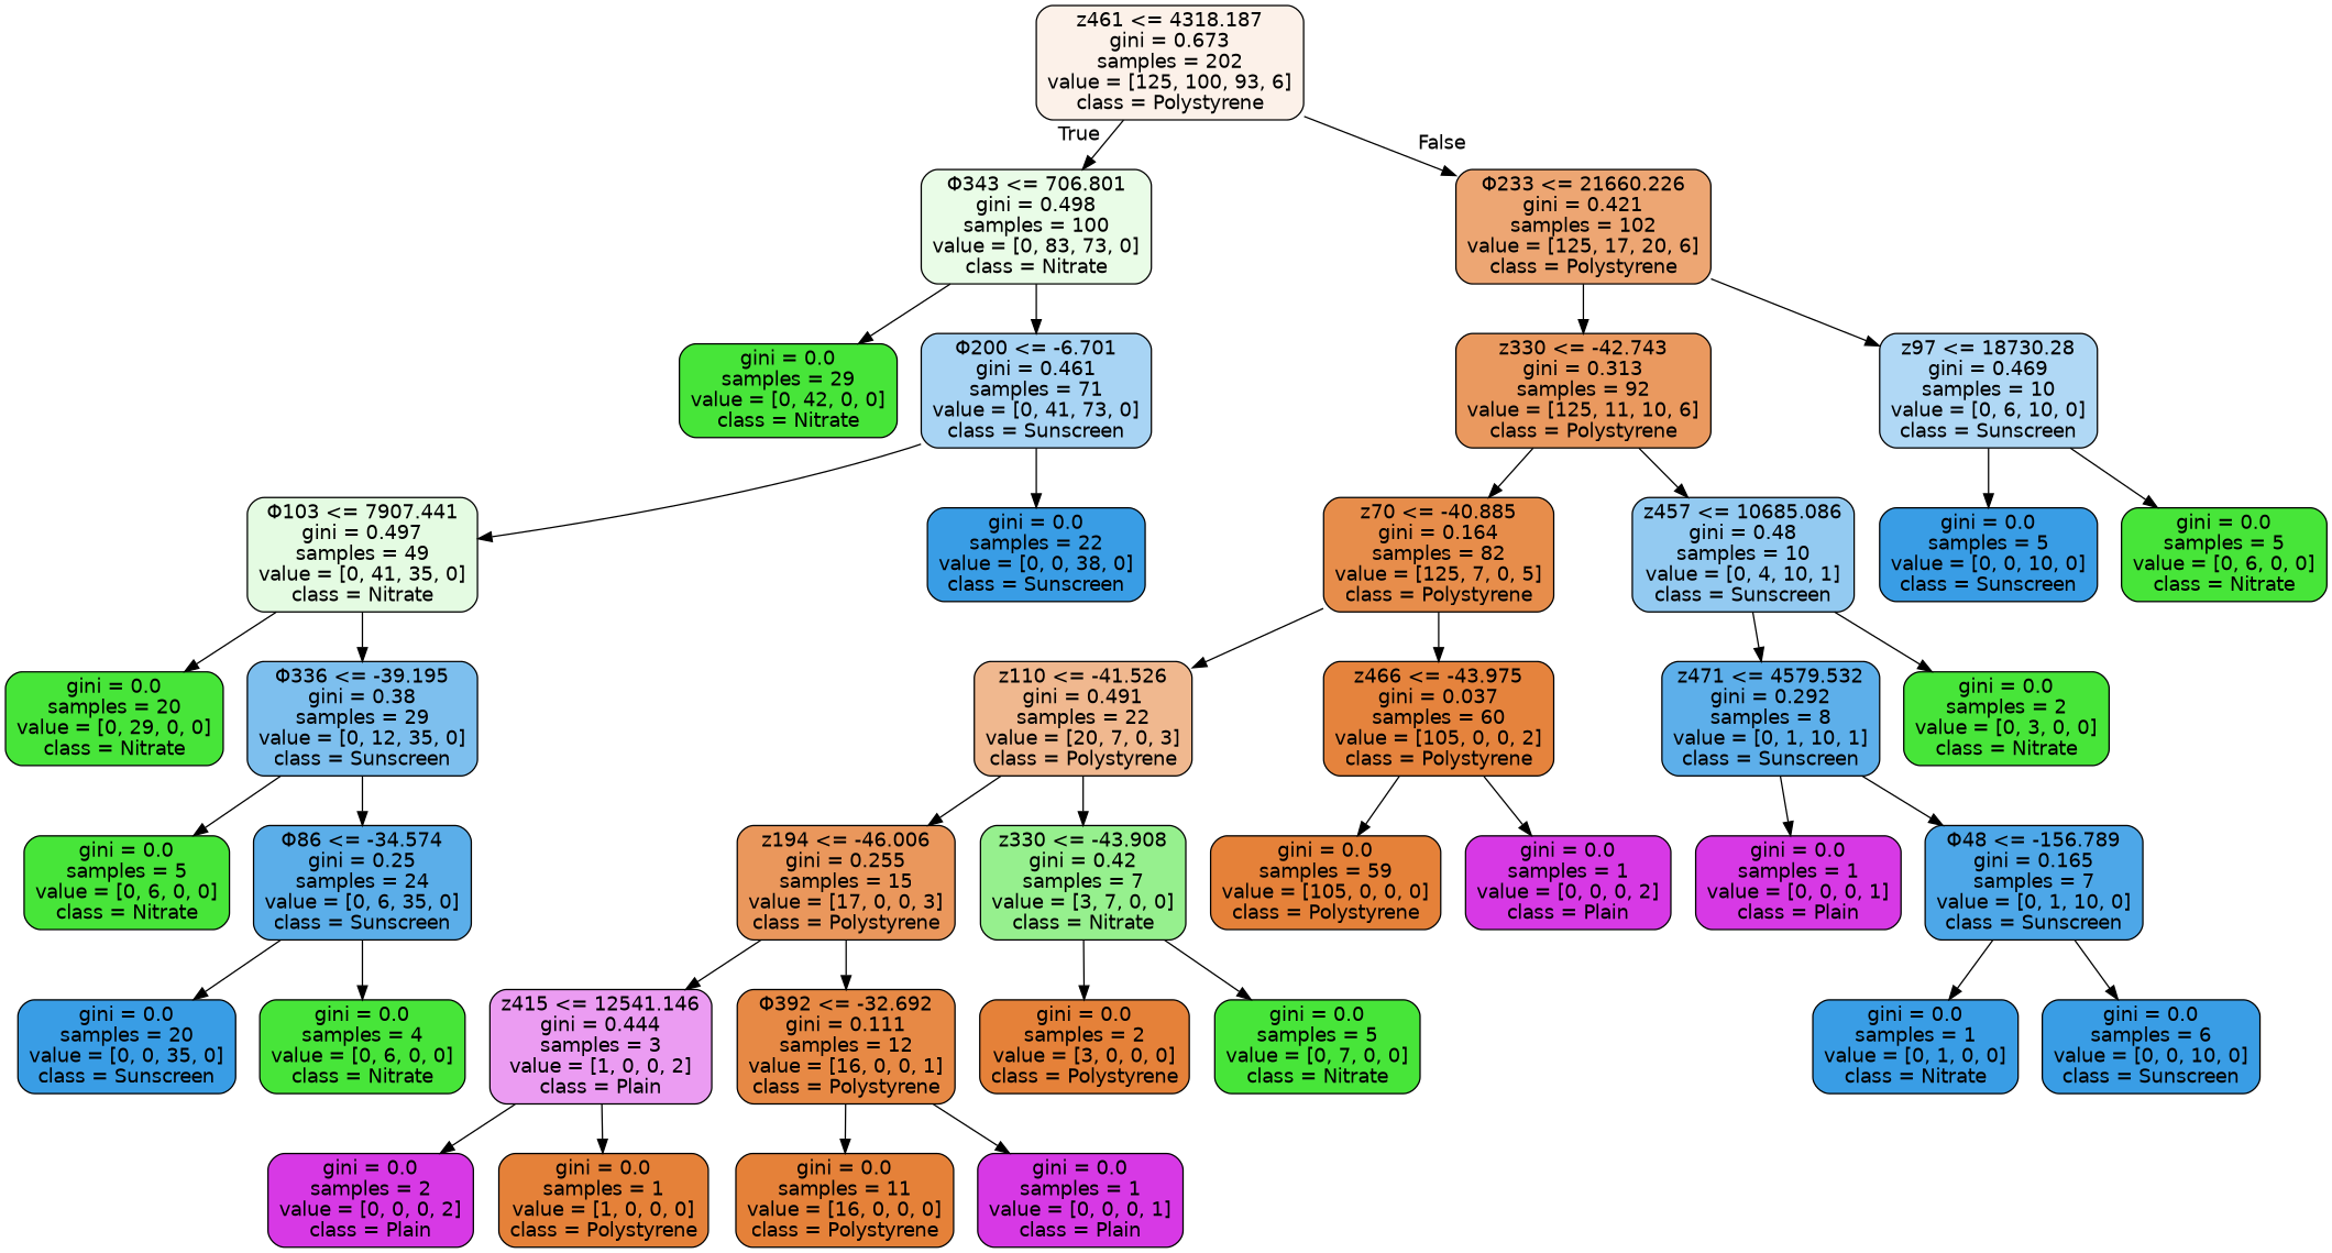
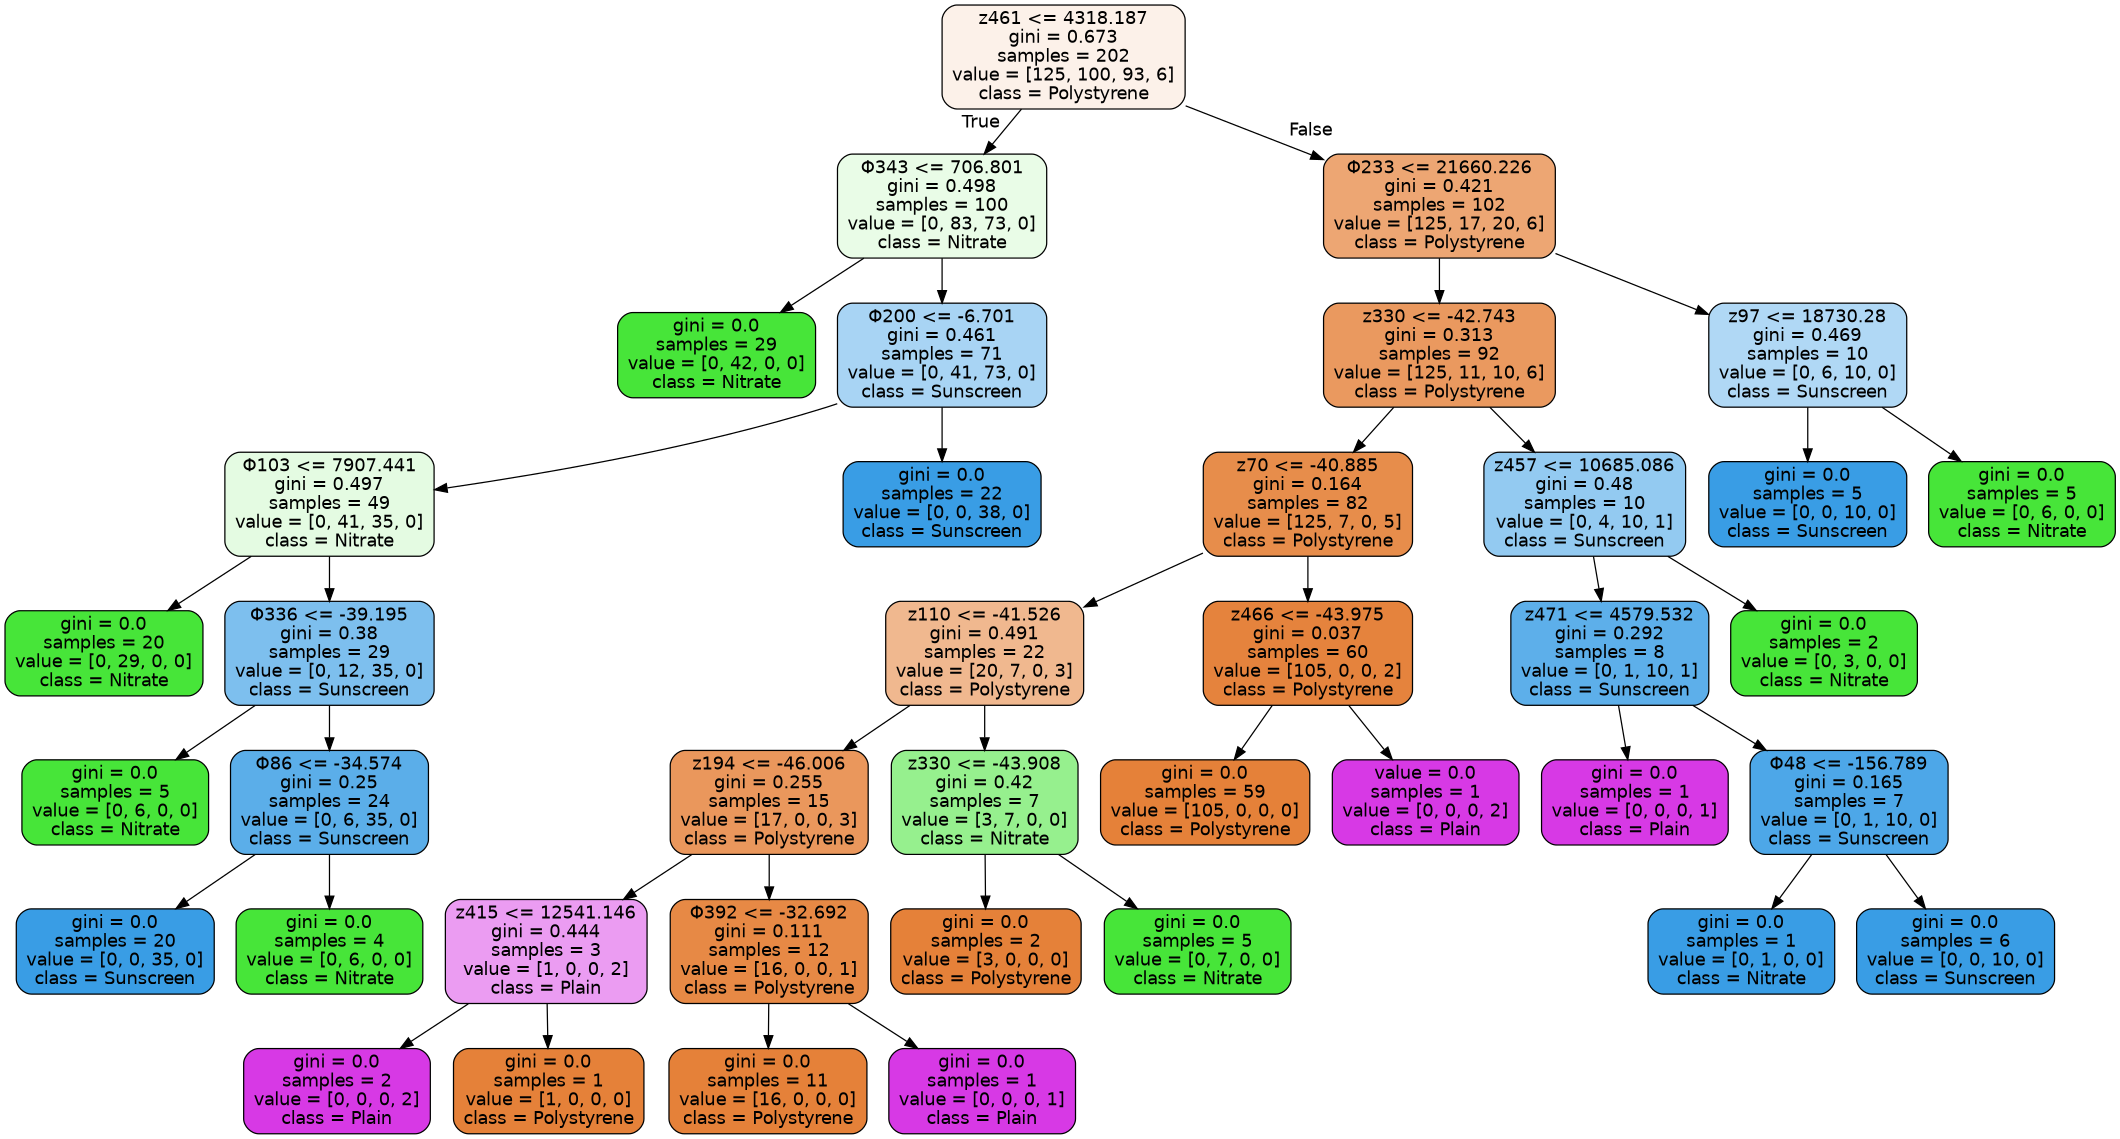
  digraph {
    node [color=black fillcolor="#47e539" fontname=helvetica shape=box style="filled, rounded"]
    edge [fontname=helvetica]
    n1 [fillcolor="#fcf1e9" label="z461 <= 4318.187\ngini = 0.673\nsamples = 202\nvalue = [125, 100, 93, 6]\nclass = Polystyrene"]
    n2 [fillcolor="#e9fce7" label="Φ343 <= 706.801\ngini = 0.498\nsamples = 100\nvalue = [0, 83, 73, 0]\nclass = Nitrate"]
    n3 [fillcolor="#eda673" label="Φ233 <= 21660.226\ngini = 0.421\nsamples = 102\nvalue = [125, 17, 20, 6]\nclass = Polystyrene"]
    n4 [label="gini = 0.0\nsamples = 29\nvalue = [0, 42, 0, 0]\nclass = Nitrate"]
    n5 [fillcolor="#a8d4f4" label="Φ200 <= -6.701\ngini = 0.461\nsamples = 71\nvalue = [0, 41, 73, 0]\nclass = Sunscreen"]
    n6 [fillcolor="#ea995f" label="z330 <= -42.743\ngini = 0.313\nsamples = 92\nvalue = [125, 11, 10, 6]\nclass = Polystyrene"]
    n7 [fillcolor="#b0d8f5" label="z97 <= 18730.28\ngini = 0.469\nsamples = 10\nvalue = [0, 6, 10, 0]\nclass = Sunscreen"]
    n8 [fillcolor="#e4fbe2" label="Φ103 <= 7907.441\ngini = 0.497\nsamples = 49\nvalue = [0, 41, 35, 0]\nclass = Nitrate"]
    n9 [fillcolor="#399de5" label="gini = 0.0\nsamples = 22\nvalue = [0, 0, 38, 0]\nclass = Sunscreen"]
    n10 [label="gini = 0.0\nsamples = 20\nvalue = [0, 29, 0, 0]\nclass = Nitrate"]
    n11 [fillcolor="#7dbfee" label="Φ336 <= -39.195\ngini = 0.38\nsamples = 29\nvalue = [0, 12, 35, 0]\nclass = Sunscreen"]
    n12 [label="gini = 0.0\nsamples = 5\nvalue = [0, 6, 0, 0]\nclass = Nitrate"]
    n13 [fillcolor="#5baee9" label="Φ86 <= -34.574\ngini = 0.25\nsamples = 24\nvalue = [0, 6, 35, 0]\nclass = Sunscreen"]
    n14 [fillcolor="#399de5" label="gini = 0.0\nsamples = 20\nvalue = [0, 0, 35, 0]\nclass = Sunscreen"]
    n15 [label="gini = 0.0\nsamples = 4\nvalue = [0, 6, 0, 0]\nclass = Nitrate"]
    n16 [fillcolor="#e78d4b" label="z70 <= -40.885\ngini = 0.164\nsamples = 82\nvalue = [125, 7, 0, 5]\nclass = Polystyrene"]
    n17 [fillcolor="#93caf1" label="z457 <= 10685.086\ngini = 0.48\nsamples = 10\nvalue = [0, 4, 10, 1]\nclass = Sunscreen"]
    n18 [fillcolor="#399de5" label="gini = 0.0\nsamples = 5\nvalue = [0, 0, 10, 0]\nclass = Sunscreen"]
    n19 [label="gini = 0.0\nsamples = 5\nvalue = [0, 6, 0, 0]\nclass = Nitrate"]
    n20 [fillcolor="#f0b88f" label="z110 <= -41.526\ngini = 0.491\nsamples = 22\nvalue = [20, 7, 0, 3]\nclass = Polystyrene"]
    n21 [fillcolor="#e5833d" label="z466 <= -43.975\ngini = 0.037\nsamples = 60\nvalue = [105, 0, 0, 2]\nclass = Polystyrene"]
    n22 [fillcolor="#5dafea" label="z471 <= 4579.532\ngini = 0.292\nsamples = 8\nvalue = [0, 1, 10, 1]\nclass = Sunscreen"]
    n23 [label="gini = 0.0\nsamples = 2\nvalue = [0, 3, 0, 0]\nclass = Nitrate"]
    n24 [fillcolor="#ea975c" label="z194 <= -46.006\ngini = 0.255\nsamples = 15\nvalue = [17, 0, 0, 3]\nclass = Polystyrene"]
    n25 [fillcolor="#96f08e" label="z330 <= -43.908\ngini = 0.42\nsamples = 7\nvalue = [3, 7, 0, 0]\nclass = Nitrate"]
    n26 [fillcolor="#e58139" label="gini = 0.0\nsamples = 59\nvalue = [105, 0, 0, 0]\nclass = Polystyrene"]
-   n27 [fillcolor="#d739e5" label="gini = 0.0\nsamples = 1\nvalue = [0, 0, 0, 2]\nclass = Plain"]
+   n27 [fillcolor="#d739e5" label="value = 0.0\nsamples = 1\nvalue = [0, 0, 0, 2]\nclass = Plain"]
    n28 [fillcolor="#eb9cf2" label="z415 <= 12541.146\ngini = 0.444\nsamples = 3\nvalue = [1, 0, 0, 2]\nclass = Plain"]
    n29 [fillcolor="#e78945" label="Φ392 <= -32.692\ngini = 0.111\nsamples = 12\nvalue = [16, 0, 0, 1]\nclass = Polystyrene"]
    n30 [fillcolor="#e58139" label="gini = 0.0\nsamples = 2\nvalue = [3, 0, 0, 0]\nclass = Polystyrene"]
    n31 [label="gini = 0.0\nsamples = 5\nvalue = [0, 7, 0, 0]\nclass = Nitrate"]
    n32 [fillcolor="#d739e5" label="gini = 0.0\nsamples = 2\nvalue = [0, 0, 0, 2]\nclass = Plain"]
    n33 [fillcolor="#e58139" label="gini = 0.0\nsamples = 1\nvalue = [1, 0, 0, 0]\nclass = Polystyrene"]
    n34 [fillcolor="#e58139" label="gini = 0.0\nsamples = 11\nvalue = [16, 0, 0, 0]\nclass = Polystyrene"]
    n35 [fillcolor="#d739e5" label="gini = 0.0\nsamples = 1\nvalue = [0, 0, 0, 1]\nclass = Plain"]
    n36 [fillcolor="#d739e5" label="gini = 0.0\nsamples = 1\nvalue = [0, 0, 0, 1]\nclass = Plain"]
    n37 [fillcolor="#4da7e8" label="Φ48 <= -156.789\ngini = 0.165\nsamples = 7\nvalue = [0, 1, 10, 0]\nclass = Sunscreen"]
    n38 [fillcolor="#399de5" label="gini = 0.0\nsamples = 1\nvalue = [0, 1, 0, 0]\nclass = Nitrate"]
    n39 [fillcolor="#399de5" label="gini = 0.0\nsamples = 6\nvalue = [0, 0, 10, 0]\nclass = Sunscreen"]
    n1 -> n2 [headlabel=True labelangle=45 labeldistance=2.5]
    n1 -> n3 [headlabel=False labelangle=-45 labeldistance=2.5]
    n2 -> n4
    n2 -> n5
    n3 -> n6
    n3 -> n7
    n5 -> n8
    n5 -> n9
    n6 -> n16
    n6 -> n17
    n7 -> n18
    n7 -> n19
    n8 -> n10
    n8 -> n11
    n11 -> n12
    n11 -> n13
    n13 -> n14
    n13 -> n15
    n16 -> n20
    n16 -> n21
    n17 -> n22
    n17 -> n23
    n20 -> n24
    n20 -> n25
    n21 -> n26
    n21 -> n27
    n22 -> n36
    n22 -> n37
    n24 -> n28
    n24 -> n29
    n25 -> n30
    n25 -> n31
    n28 -> n32
    n28 -> n33
    n29 -> n34
    n29 -> n35
    n37 -> n38
    n37 -> n39
  }
